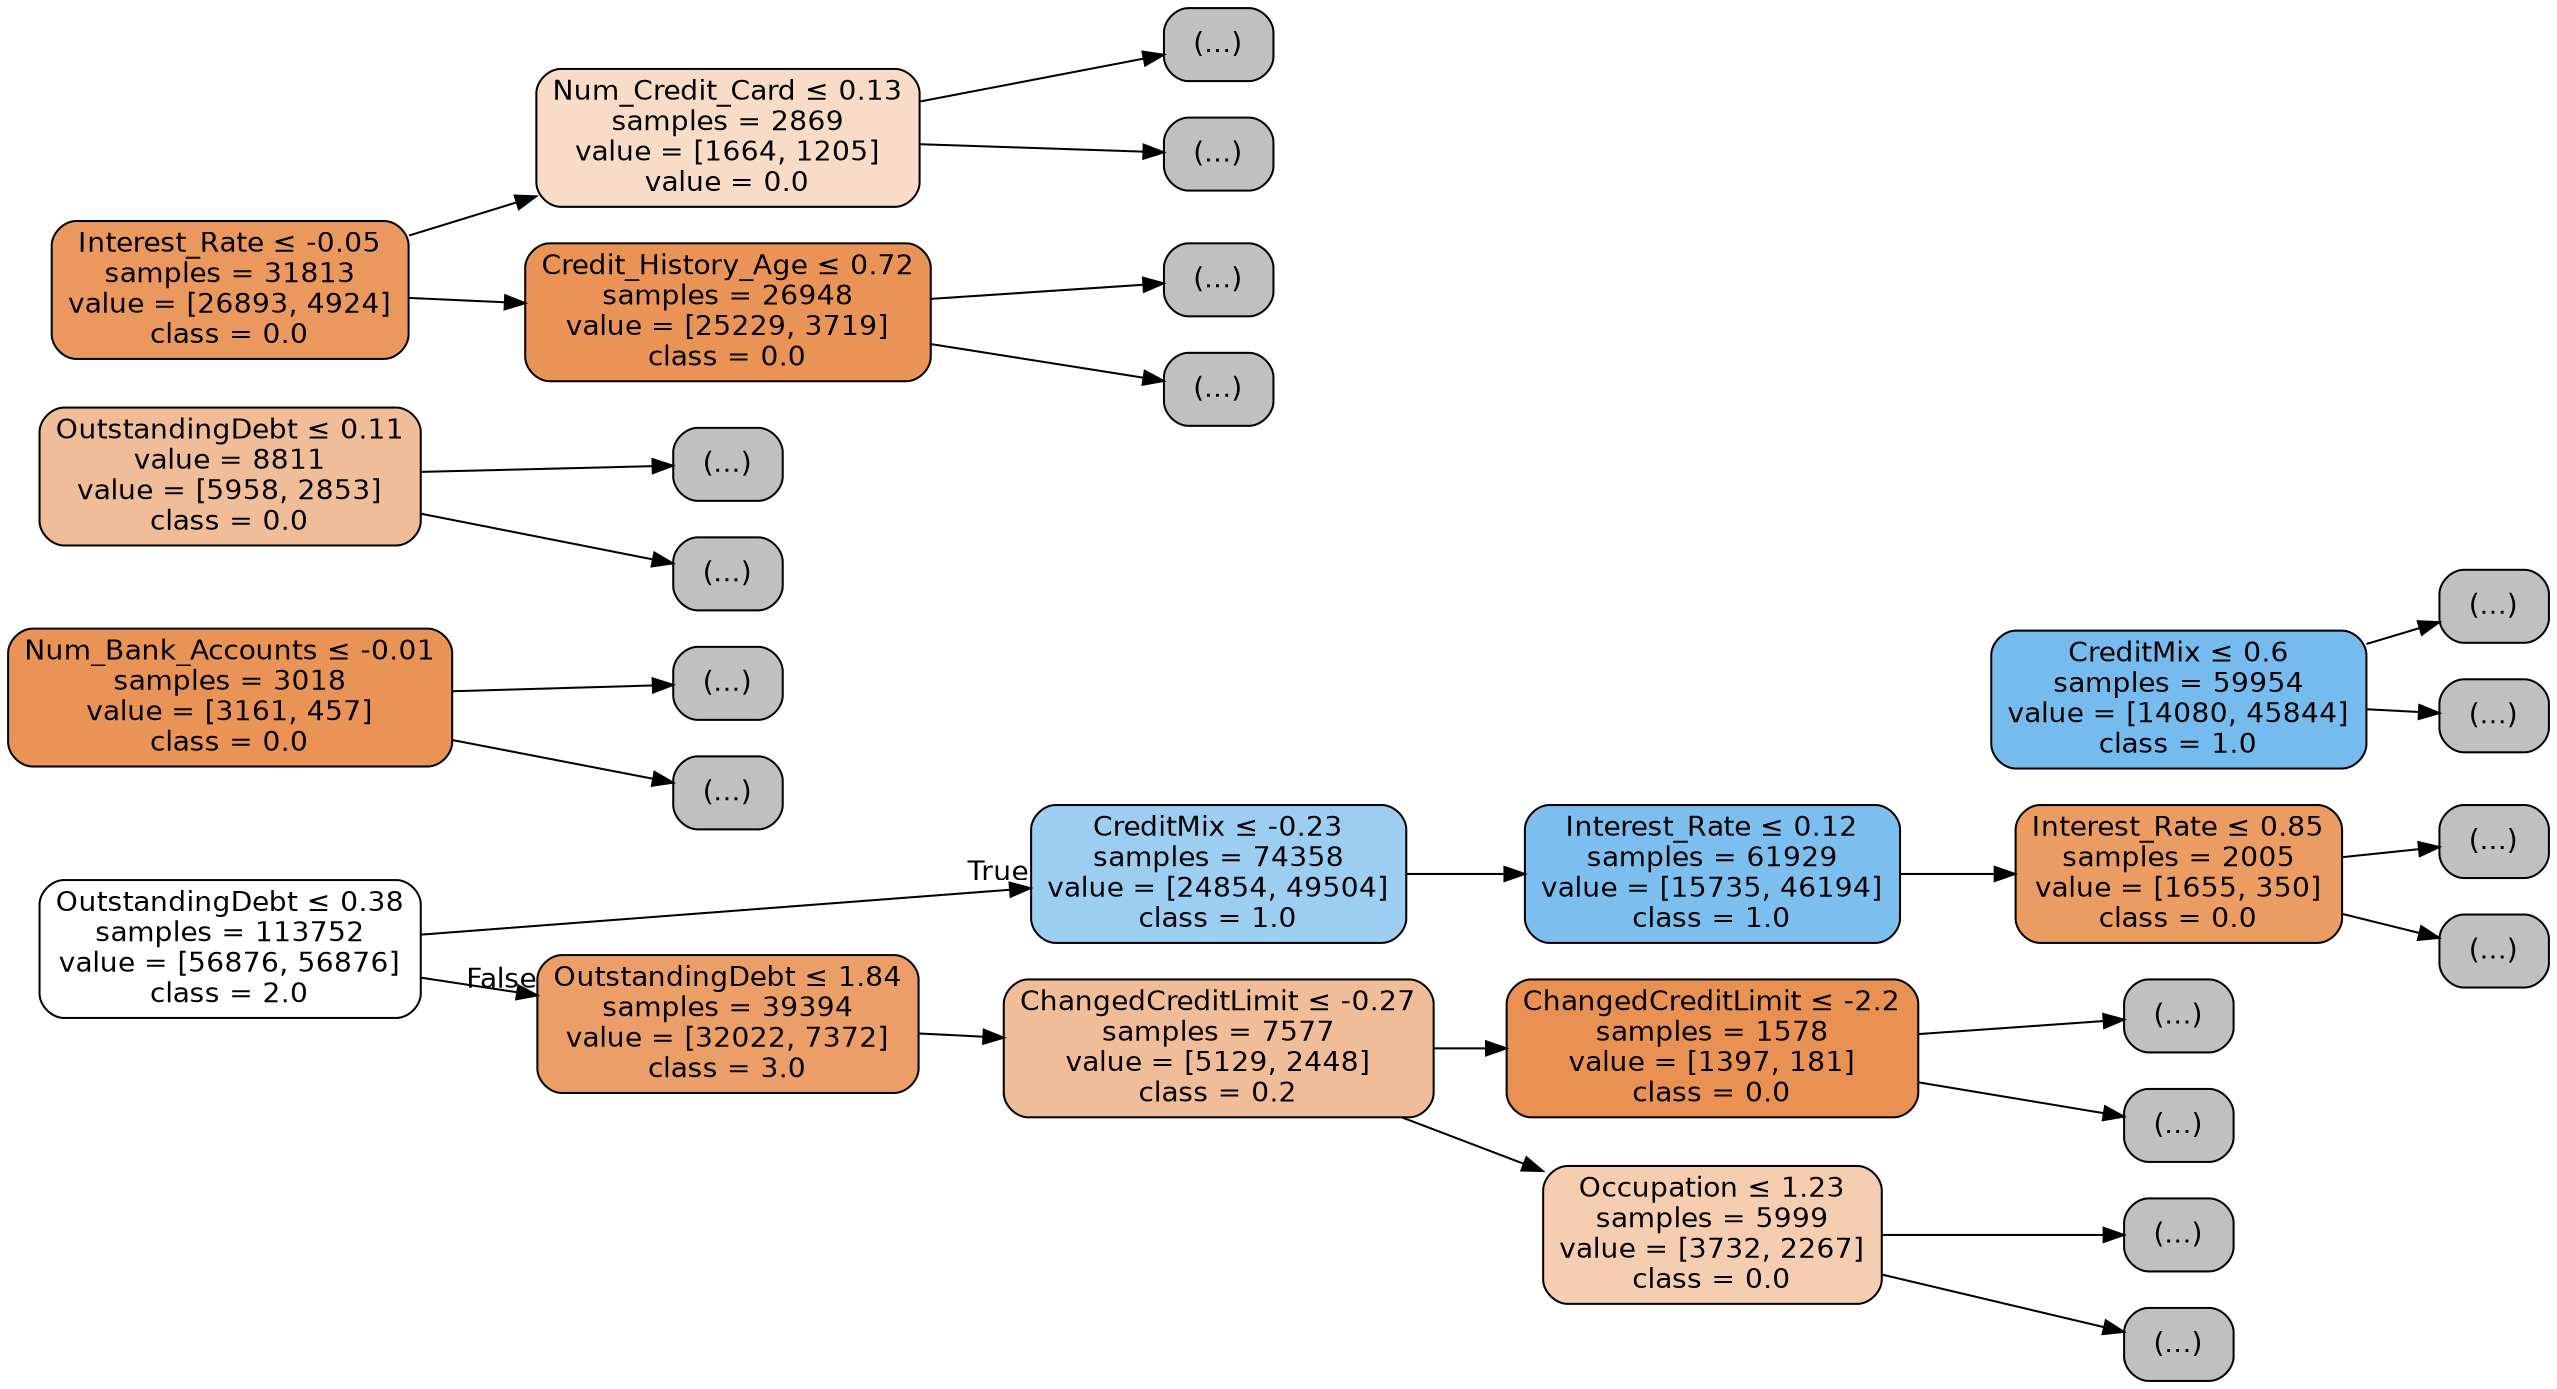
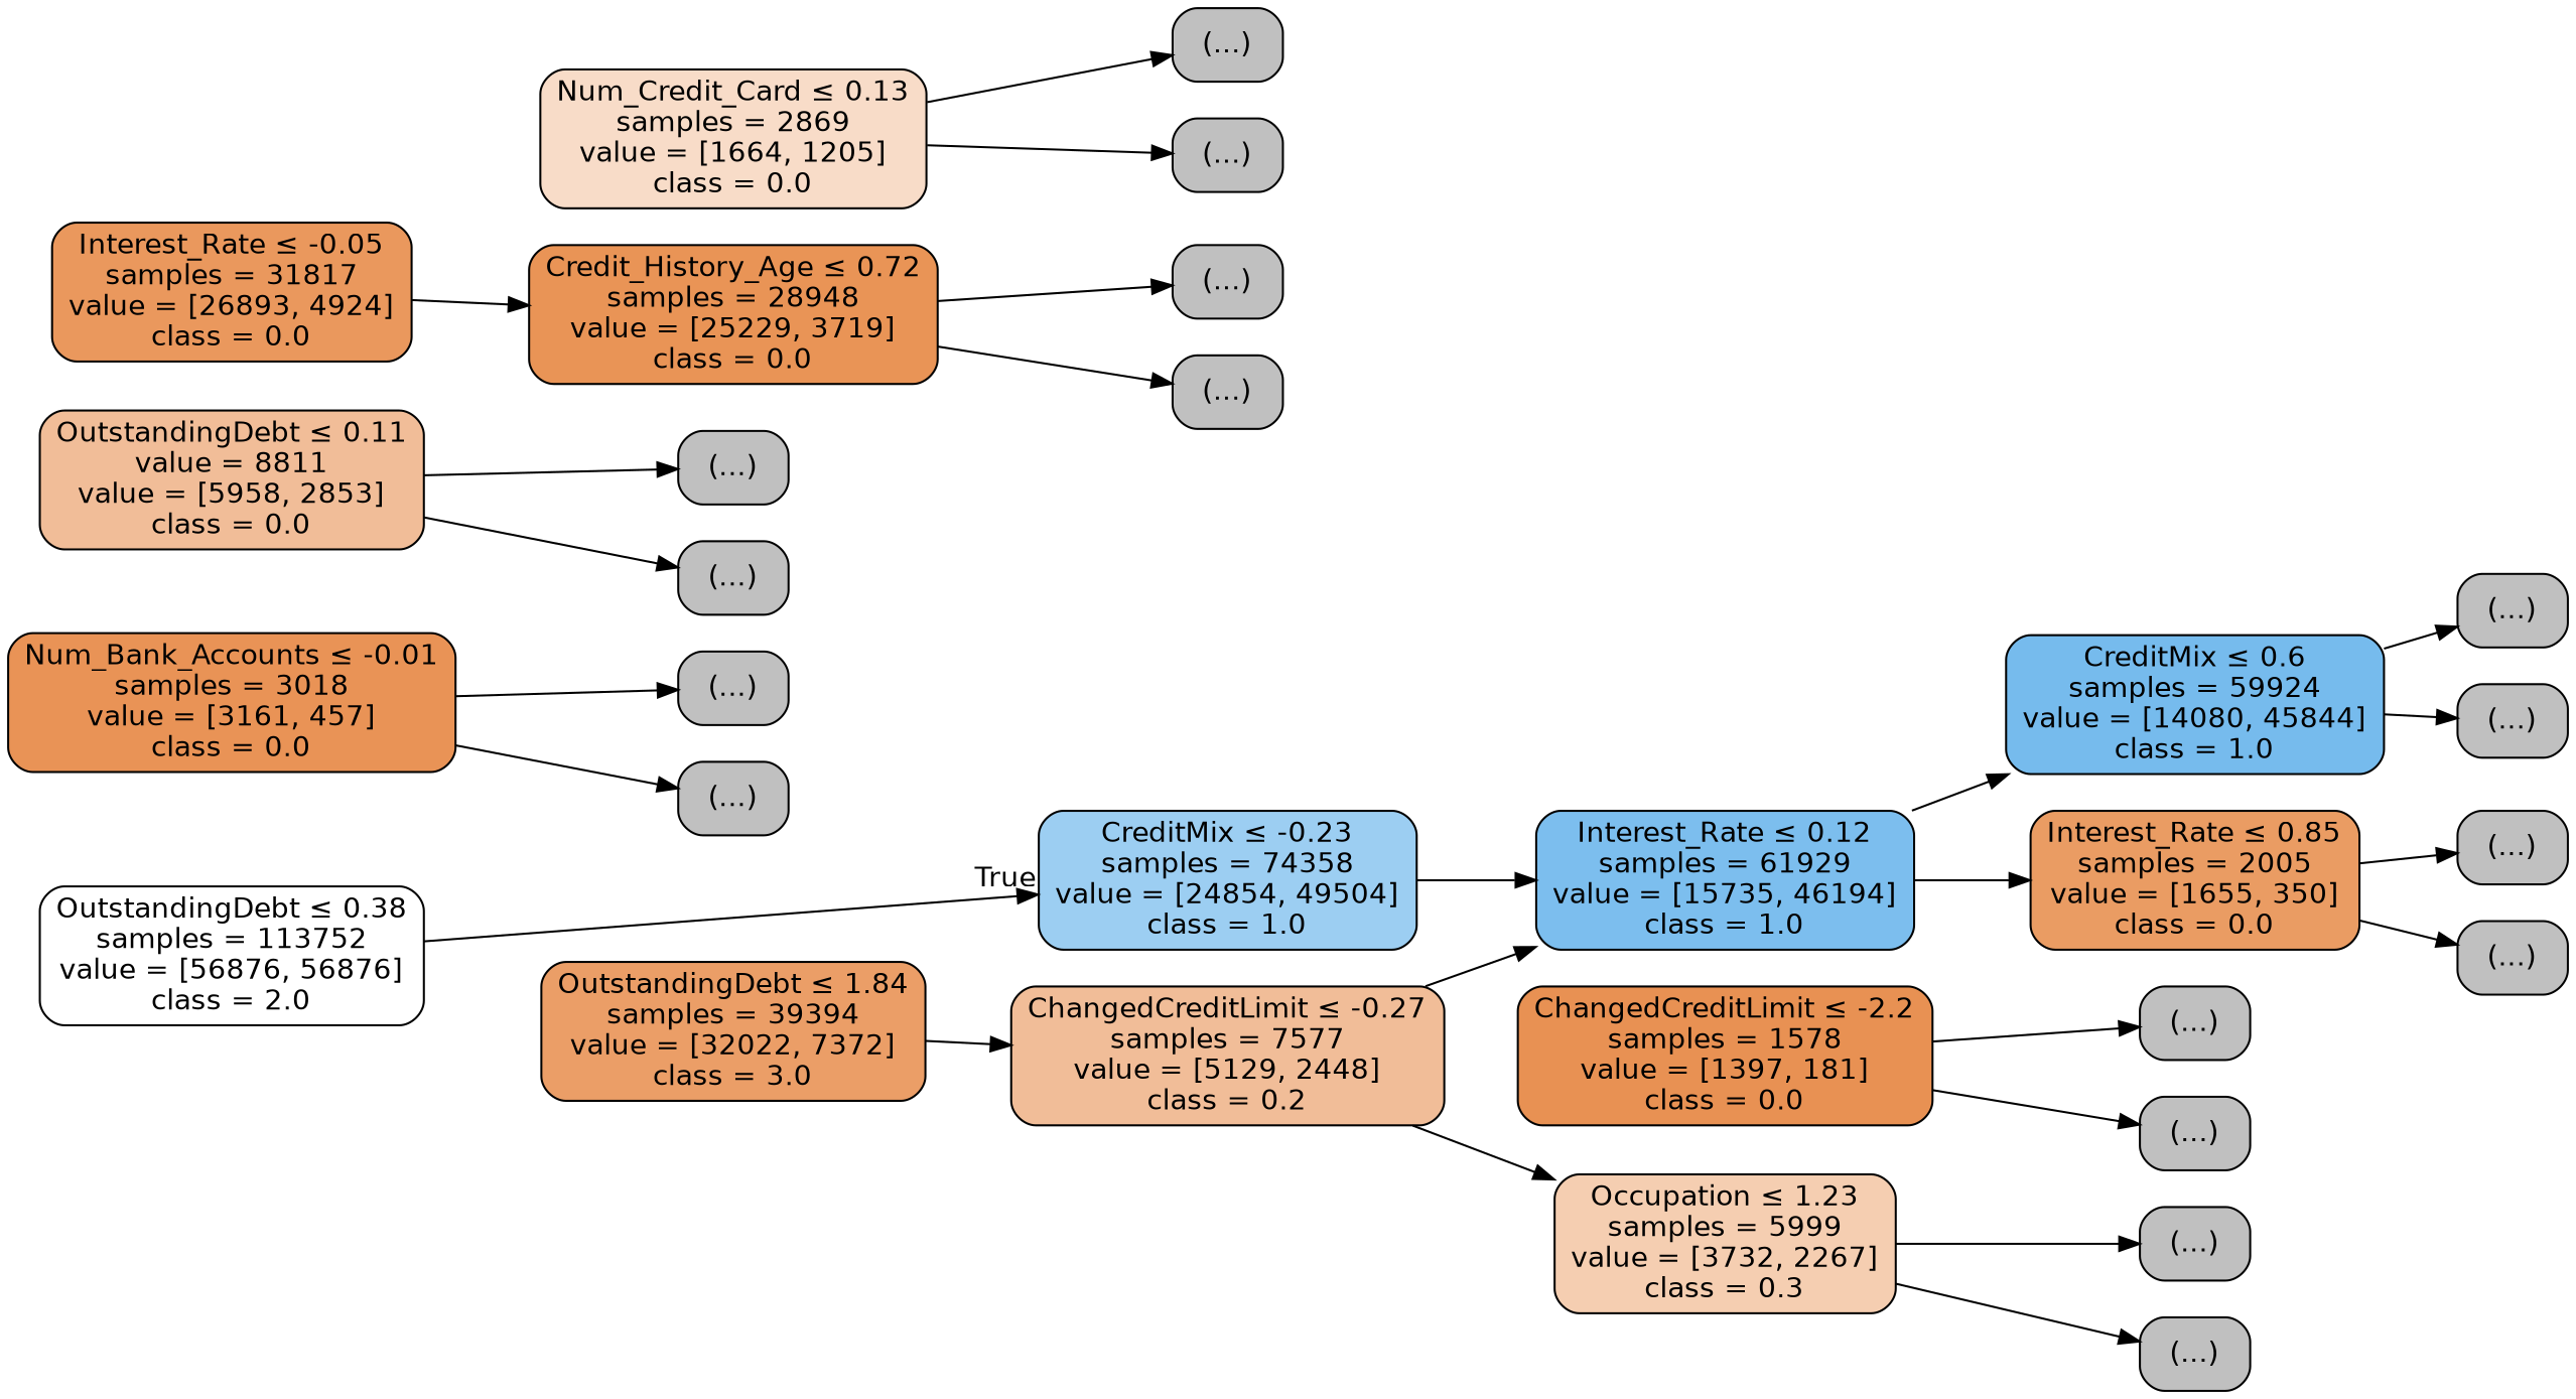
  digraph {
    rankdir=LR
    node [color=black fillcolor="#C0C0C0" fontname=helvetica shape=box style="filled, rounded"]
    edge [fontname=helvetica]
    n1 [fillcolor="#ffffff" label=<OutstandingDebt &le; 0.38<br/>samples = 113752<br/>value = [56876, 56876]<br/>class = 2.0>]
    n2 [fillcolor="#9ccef2" label=<CreditMix &le; -0.23<br/>samples = 74358<br/>value = [24854, 49504]<br/>class = 1.0>]
    n3 [fillcolor="#eb9e67" label=<OutstandingDebt &le; 1.84<br/>samples = 39394<br/>value = [32022, 7372]<br/>class = 3.0>]
    n4 [fillcolor="#7cbeee" label=<Interest_Rate &le; 0.12<br/>samples = 61929<br/>value = [15735, 46194]<br/>class = 1.0>]
    n5 [fillcolor="#f1bd98" label=<ChangedCreditLimit &le; -0.27<br/>samples = 7577<br/>value = [5129, 2448]<br/>class = 0.2>]
-   n6 [fillcolor="#76bbed" label=<CreditMix &le; 0.6<br/>samples = 59954<br/>value = [14080, 45844]<br/>class = 1.0>]
+   n6 [fillcolor="#76bbed" label=<CreditMix &le; 0.6<br/>samples = 59924<br/>value = [14080, 45844]<br/>class = 1.0>]
    n7 [fillcolor="#ea9c63" label=<Interest_Rate &le; 0.85<br/>samples = 2005<br/>value = [1655, 350]<br/>class = 0.0>]
    n8 [fillcolor="#e99356" label=<Num_Bank_Accounts &le; -0.01<br/>samples = 3018<br/>value = [3161, 457]<br/>class = 0.0>]
    n9 [label="(...)"]
    n10 [label="(...)"]
    n11 [fillcolor="#f1bd98" label=<OutstandingDebt &le; 0.11<br/>value = 8811<br/>value = [5958, 2853]<br/>class = 0.0>]
    n12 [label="(...)"]
    n13 [label="(...)"]
    n14 [label="(...)"]
    n15 [label="(...)"]
    n16 [label="(...)"]
    n17 [label="(...)"]
-   n18 [fillcolor="#ea985d" label=<Interest_Rate &le; -0.05<br/>samples = 31813<br/>value = [26893, 4924]<br/>class = 0.0>]
-   n19 [fillcolor="#f8dcc8" label=<Num_Credit_Card &le; 0.13<br/>samples = 2869<br/>value = [1664, 1205]<br/>value = 0.0>]
-   n20 [fillcolor="#e99456" label=<Credit_History_Age &le; 0.72<br/>samples = 26948<br/>value = [25229, 3719]<br/>class = 0.0>]
+   n18 [fillcolor="#ea985d" label=<Interest_Rate &le; -0.05<br/>samples = 31817<br/>value = [26893, 4924]<br/>class = 0.0>]
+   n19 [fillcolor="#f8dcc8" label=<Num_Credit_Card &le; 0.13<br/>samples = 2869<br/>value = [1664, 1205]<br/>class = 0.0>]
+   n20 [fillcolor="#e99456" label=<Credit_History_Age &le; 0.72<br/>samples = 28948<br/>value = [25229, 3719]<br/>class = 0.0>]
    n21 [fillcolor="#e89153" label=<ChangedCreditLimit &le; -2.2<br/>samples = 1578<br/>value = [1397, 181]<br/>class = 0.0>]
-   n22 [fillcolor="#f5ceb1" label=<Occupation &le; 1.23<br/>samples = 5999<br/>value = [3732, 2267]<br/>class = 0.0>]
+   n22 [fillcolor="#f5ceb1" label=<Occupation &le; 1.23<br/>samples = 5999<br/>value = [3732, 2267]<br/>class = 0.3>]
    n23 [label="(...)"]
    n24 [label="(...)"]
    n25 [label="(...)"]
    n26 [label="(...)"]
    n27 [label="(...)"]
    n28 [label="(...)"]
    n29 [label="(...)"]
    n30 [label="(...)"]
    n1 -> n2 [headlabel=True labelangle=45 labeldistance=2.5]
-   n1 -> n3 [headlabel=False labelangle=-45 labeldistance=2.5]
    n2 -> n4
    n3 -> n5
+   n4 -> n6
    n4 -> n7
-   n5 -> n21
+   n5 -> n4
    n5 -> n22
    n6 -> n14
    n6 -> n15
    n7 -> n16
    n7 -> n17
    n8 -> n9
    n8 -> n10
    n11 -> n12
    n11 -> n13
-   n18 -> n19
    n18 -> n20
    n19 -> n23
    n19 -> n24
    n20 -> n25
    n20 -> n26
    n21 -> n27
    n21 -> n28
    n22 -> n29
    n22 -> n30
  }
